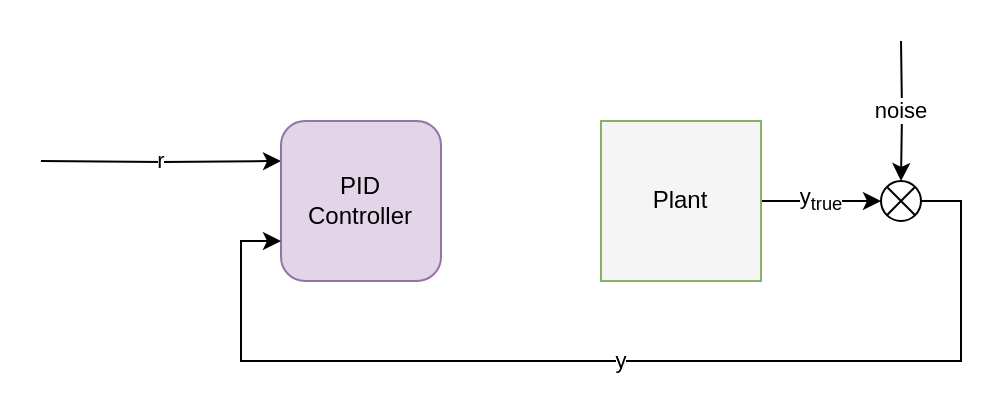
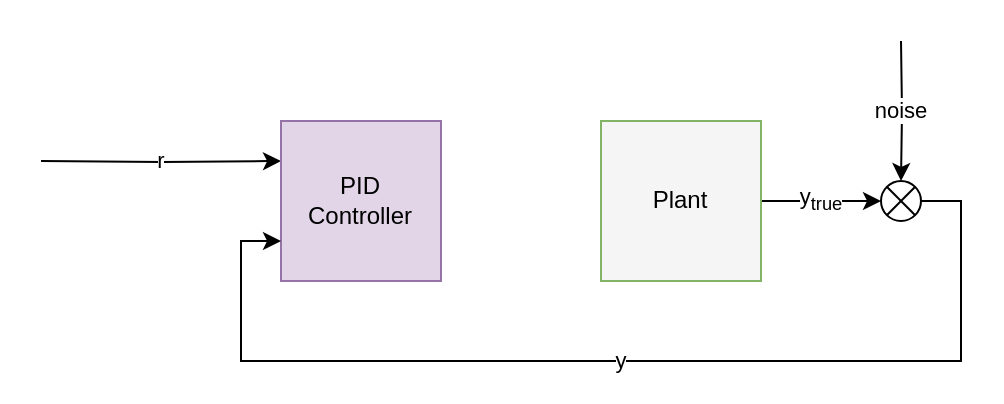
  <mxCell id="0" />
  <mxCell id="1" parent="0" />
  <mxCell id="2" value="y&lt;sub&gt;true&lt;/sub&gt;" style="edgeStyle=orthogonalEdgeStyle;rounded=0;orthogonalLoop=1;jettySize=auto;html=1;exitX=1;exitY=0.5;exitDx=0;exitDy=0;entryX=0;entryY=0.5;entryDx=0;entryDy=0;" parent="1" source="3" target="7" edge="1"><mxGeometry relative="1" as="geometry" /></mxCell>
  <mxCell id="3" value="Plant" style="rounded=0;whiteSpace=wrap;html=1;fillColor=#f5f5f5;strokeColor=#82b366;" parent="1" vertex="1"><mxGeometry x="300" y="60" width="80" height="80" as="geometry" /></mxCell>
  <mxCell id="4" value="r" style="edgeStyle=orthogonalEdgeStyle;rounded=0;orthogonalLoop=1;jettySize=auto;html=1;entryX=0;entryY=0.25;entryDx=0;entryDy=0;" parent="1" target="5" edge="1"><mxGeometry relative="1" as="geometry"><mxPoint x="40" y="80.034" as="targetPoint" /><mxPoint x="20" y="80" as="sourcePoint" /></mxGeometry></mxCell>
- <mxCell id="5" value="PID&lt;br&gt;Controller" style="whiteSpace=wrap;html=1;fillColor=#e1d5e7;strokeColor=#9673a6;rounded=1;" parent="1" vertex="1"><mxGeometry x="140" y="60" width="80" height="80" as="geometry" /></mxCell>
+ <mxCell id="5" value="PID&lt;br&gt;Controller" style="rounded=0;whiteSpace=wrap;html=1;fillColor=#e1d5e7;strokeColor=#9673a6;" parent="1" vertex="1"><mxGeometry x="140" y="60" width="80" height="80" as="geometry" /></mxCell>
  <mxCell id="6" value="y" style="edgeStyle=orthogonalEdgeStyle;rounded=0;orthogonalLoop=1;jettySize=auto;html=1;exitX=1;exitY=0.5;exitDx=0;exitDy=0;entryX=0;entryY=0.75;entryDx=0;entryDy=0;" parent="1" source="7" target="5" edge="1"><mxGeometry relative="1" as="geometry"><Array as="points"><mxPoint x="480" y="100" /><mxPoint x="480" y="180" /><mxPoint x="120" y="180" /><mxPoint x="120" y="120" /></Array></mxGeometry></mxCell>
  <mxCell id="7" value="" style="shape=sumEllipse;perimeter=ellipsePerimeter;whiteSpace=wrap;html=1;backgroundOutline=1;" parent="1" vertex="1"><mxGeometry x="440" y="90" width="20" height="20" as="geometry" /></mxCell>
  <mxCell id="8" value="noise" style="edgeStyle=orthogonalEdgeStyle;rounded=0;orthogonalLoop=1;jettySize=auto;html=1;entryX=0.5;entryY=0;entryDx=0;entryDy=0;" parent="1" target="7" edge="1"><mxGeometry relative="1" as="geometry"><mxPoint x="490" y="-30" as="targetPoint" /><mxPoint x="450" y="20" as="sourcePoint" /></mxGeometry></mxCell>
